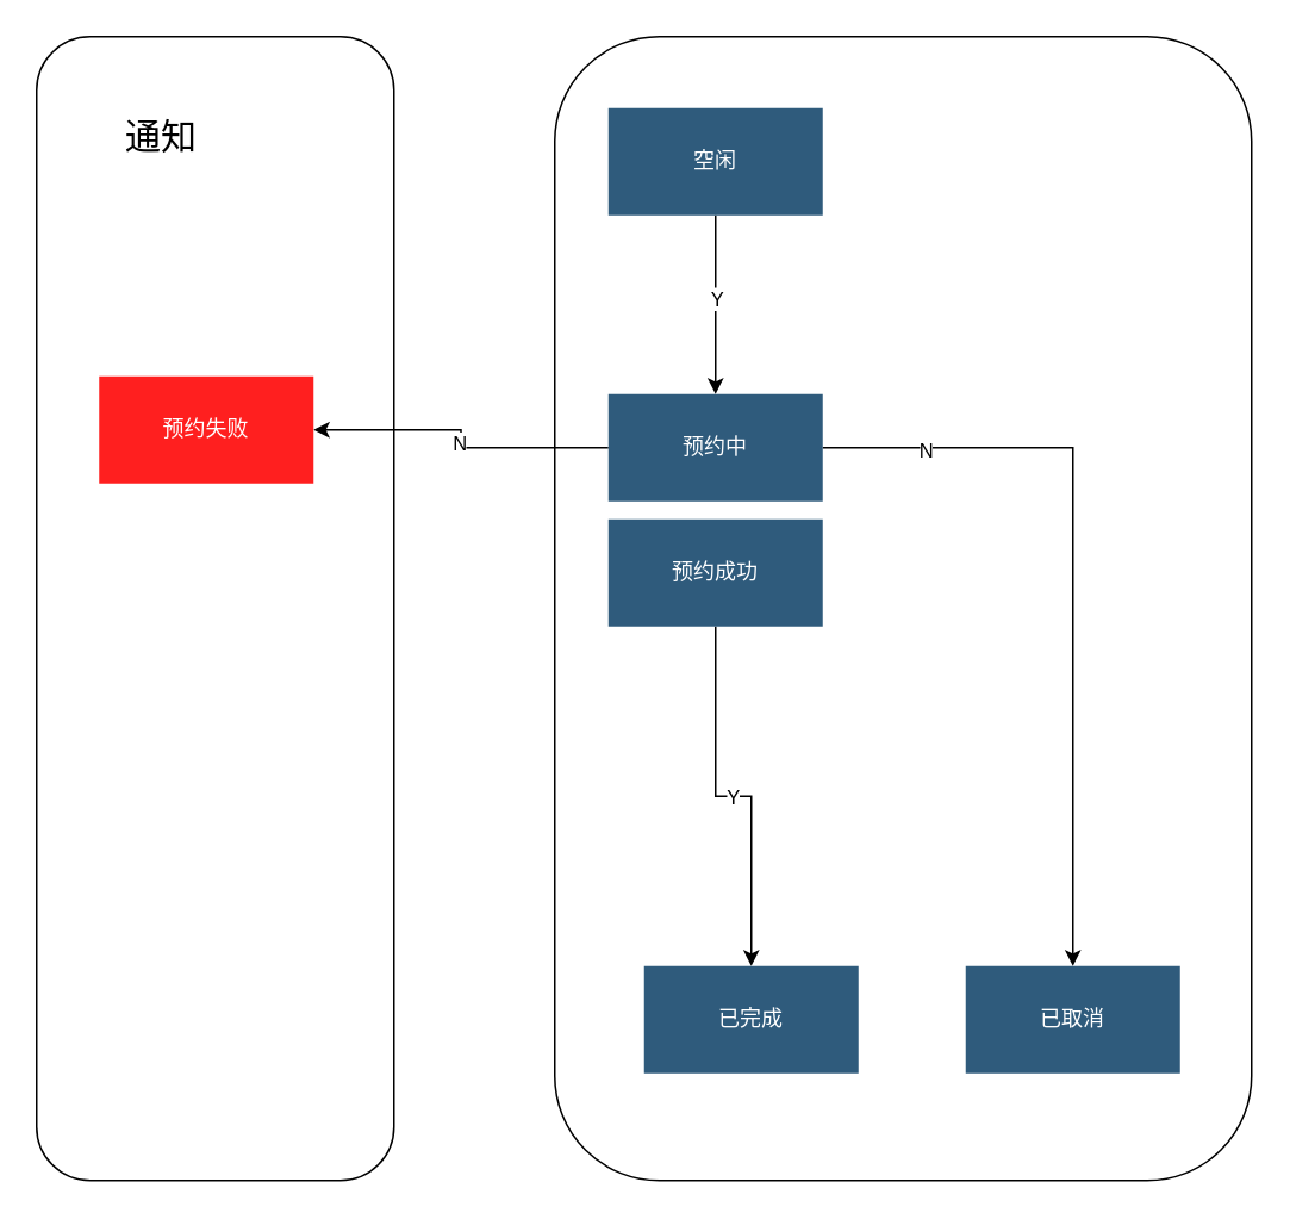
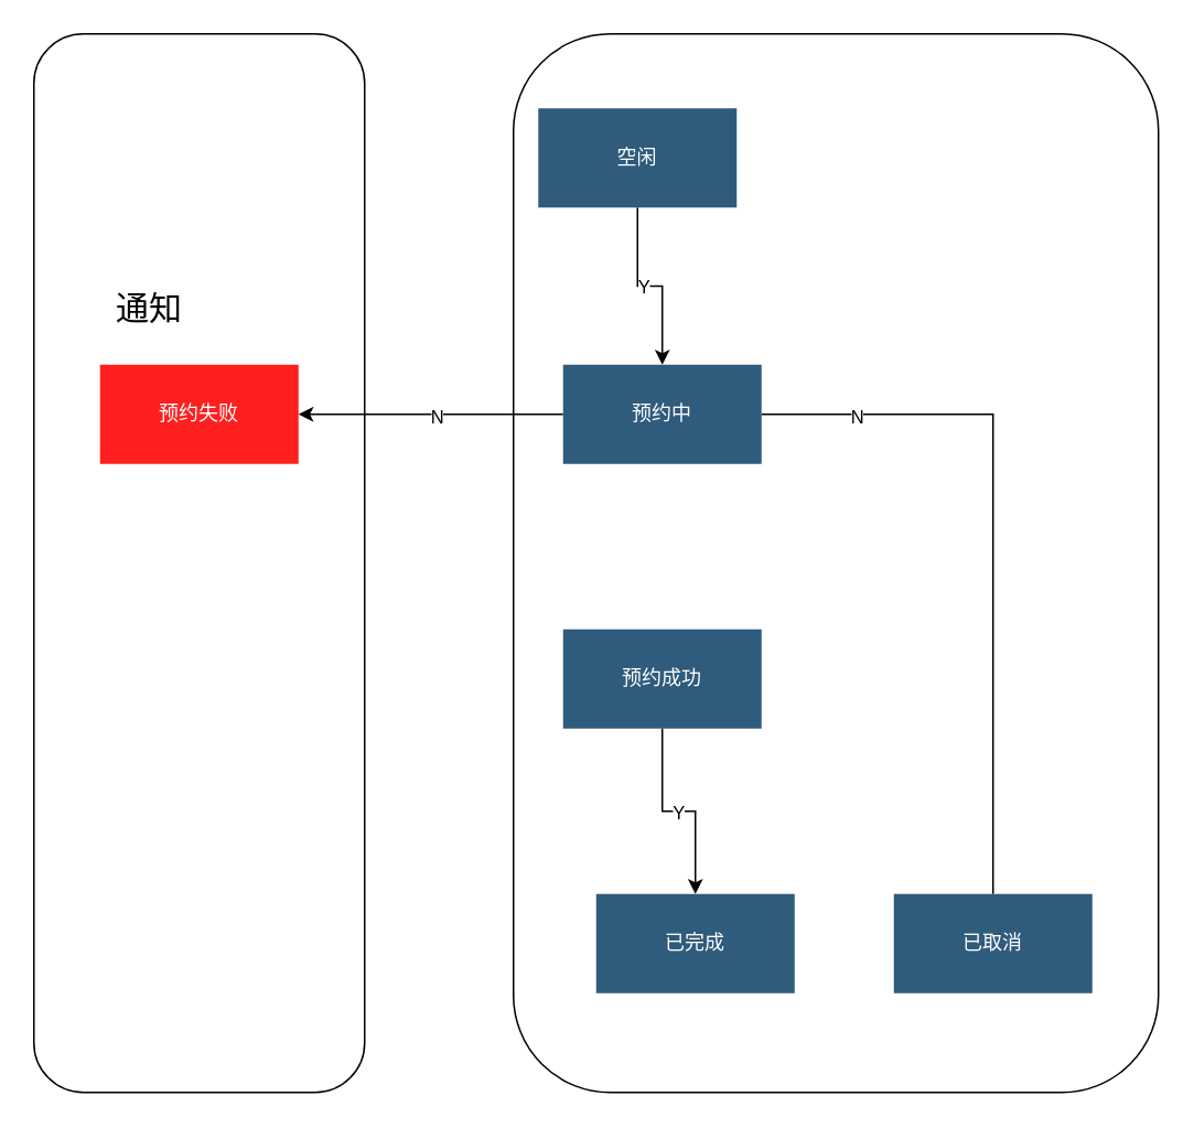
  <mxCell id="0" />
  <mxCell id="1" parent="0" />
  <mxCell id="2" style="edgeStyle=orthogonalEdgeStyle;rounded=0;orthogonalLoop=1;jettySize=auto;html=1;exitX=0.5;exitY=1;exitDx=0;exitDy=0;entryX=0.5;entryY=0;entryDx=0;entryDy=0;" edge="1" parent="1" source="4" target="9"><mxGeometry relative="1" as="geometry" /></mxCell>
  <mxCell id="3" value="Y" style="edgeLabel;html=1;align=center;verticalAlign=middle;resizable=0;points=[];" vertex="1" connectable="0" parent="2"><mxGeometry x="-0.08" relative="1" as="geometry"><mxPoint as="offset" /></mxGeometry></mxCell>
- <mxCell id="4" value="空闲" style="whiteSpace=wrap;shadow=0;fontColor=#FFFFFF;fontFamily=Helvetica;fontStyle=0;html=1;fontSize=12;plain-purple;strokeColor=none;fillColor=#2f5b7c;gradientColor=none;spacing=6;verticalAlign=middle;" vertex="1" parent="1"><mxGeometry x="340" y="60" width="120" height="60" as="geometry" /></mxCell>
+ <mxCell id="4" value="空闲" style="whiteSpace=wrap;shadow=0;fontColor=#FFFFFF;fontFamily=Helvetica;fontStyle=0;html=1;fontSize=12;plain-purple;strokeColor=none;fillColor=#2f5b7c;gradientColor=none;spacing=6;verticalAlign=middle;" vertex="1" parent="1"><mxGeometry x="325" y="65" width="120" height="60" as="geometry" /></mxCell>
  <mxCell id="5" value="" style="edgeStyle=orthogonalEdgeStyle;rounded=0;orthogonalLoop=1;jettySize=auto;html=1;" edge="1" parent="1" source="9" target="15"><mxGeometry relative="1" as="geometry" /></mxCell>
  <mxCell id="6" value="N" style="edgeLabel;html=1;align=center;verticalAlign=middle;resizable=0;points=[];" vertex="1" connectable="0" parent="5"><mxGeometry x="-0.033" y="1" relative="1" as="geometry"><mxPoint as="offset" /></mxGeometry></mxCell>
- <mxCell id="7" style="edgeStyle=orthogonalEdgeStyle;rounded=0;orthogonalLoop=1;jettySize=auto;html=1;exitX=1;exitY=0.5;exitDx=0;exitDy=0;" edge="1" parent="1" source="9" target="14"><mxGeometry relative="1" as="geometry" /></mxCell>
+ <mxCell id="7" style="edgeStyle=orthogonalEdgeStyle;rounded=0;orthogonalLoop=1;jettySize=auto;html=1;exitX=1;exitY=0.5;exitDx=0;exitDy=0;endArrow=none;" edge="1" parent="1" source="9" target="14"><mxGeometry relative="1" as="geometry" /></mxCell>
  <mxCell id="8" value="N" style="edgeLabel;html=1;align=center;verticalAlign=middle;resizable=0;points=[];" vertex="1" connectable="0" parent="7"><mxGeometry x="-0.733" y="-1" relative="1" as="geometry"><mxPoint as="offset" /></mxGeometry></mxCell>
  <mxCell id="9" value="预约中" style="whiteSpace=wrap;shadow=0;fontColor=#FFFFFF;fontFamily=Helvetica;fontStyle=0;html=1;fontSize=12;plain-purple;strokeColor=none;fillColor=#2f5b7c;gradientColor=none;spacing=6;verticalAlign=middle;" vertex="1" parent="1"><mxGeometry x="340" y="220" width="120" height="60" as="geometry" /></mxCell>
  <mxCell id="10" style="edgeStyle=orthogonalEdgeStyle;rounded=0;orthogonalLoop=1;jettySize=auto;html=1;exitX=0.5;exitY=1;exitDx=0;exitDy=0;entryX=0.5;entryY=0;entryDx=0;entryDy=0;" edge="1" parent="1" source="12" target="13"><mxGeometry relative="1" as="geometry" /></mxCell>
  <mxCell id="11" value="Y" style="edgeLabel;html=1;align=center;verticalAlign=middle;resizable=0;points=[];" vertex="1" connectable="0" parent="10"><mxGeometry x="-0.013" relative="1" as="geometry"><mxPoint as="offset" /></mxGeometry></mxCell>
- <mxCell id="12" value="预约成功" style="whiteSpace=wrap;shadow=0;fontColor=#FFFFFF;fontFamily=Helvetica;fontStyle=0;html=1;fontSize=12;plain-purple;strokeColor=none;fillColor=#2f5b7c;gradientColor=none;spacing=6;verticalAlign=middle;" vertex="1" parent="1"><mxGeometry x="340" y="290" width="120" height="60" as="geometry" /></mxCell>
+ <mxCell id="12" value="预约成功" style="whiteSpace=wrap;shadow=0;fontColor=#FFFFFF;fontFamily=Helvetica;fontStyle=0;html=1;fontSize=12;plain-purple;strokeColor=none;fillColor=#2f5b7c;gradientColor=none;spacing=6;verticalAlign=middle;" vertex="1" parent="1"><mxGeometry x="340" y="380" width="120" height="60" as="geometry" /></mxCell>
  <mxCell id="13" value="已完成" style="whiteSpace=wrap;shadow=0;fontColor=#FFFFFF;fontFamily=Helvetica;fontStyle=0;html=1;fontSize=12;plain-purple;strokeColor=none;fillColor=#2f5b7c;gradientColor=none;spacing=6;verticalAlign=middle;" vertex="1" parent="1"><mxGeometry x="360" y="540" width="120" height="60" as="geometry" /></mxCell>
  <mxCell id="14" value="已取消" style="whiteSpace=wrap;shadow=0;fontColor=#FFFFFF;fontFamily=Helvetica;fontStyle=0;html=1;fontSize=12;plain-purple;strokeColor=none;fillColor=#2f5b7c;gradientColor=none;spacing=6;verticalAlign=middle;" vertex="1" parent="1"><mxGeometry x="540" y="540" width="120" height="60" as="geometry" /></mxCell>
- <mxCell id="15" value="预约失败" style="whiteSpace=wrap;html=1;fillColor=#ff1f1f;strokeColor=none;fontColor=#FFFFFF;shadow=0;fontStyle=0;gradientColor=none;spacing=6;" vertex="1" parent="1"><mxGeometry x="55" y="210" width="120" height="60" as="geometry" /></mxCell>
+ <mxCell id="15" value="预约失败" style="whiteSpace=wrap;html=1;fillColor=#ff1f1f;strokeColor=none;fontColor=#FFFFFF;shadow=0;fontStyle=0;gradientColor=none;spacing=6;" vertex="1" parent="1"><mxGeometry x="60" y="220" width="120" height="60" as="geometry" /></mxCell>
  <mxCell id="16" value="" style="rounded=1;whiteSpace=wrap;html=1;fillColor=none;" vertex="1" parent="1"><mxGeometry x="310" y="20" width="390" height="640" as="geometry" /></mxCell>
  <mxCell id="17" value="" style="rounded=1;whiteSpace=wrap;html=1;fillColor=none;" vertex="1" parent="1"><mxGeometry x="20" y="20" width="200" height="640" as="geometry" /></mxCell>
- <mxCell id="18" value="通知" style="text;html=1;align=center;verticalAlign=middle;whiteSpace=wrap;rounded=0;fontSize=20;" vertex="1" parent="1"><mxGeometry x="60" y="60" width="60" height="30" as="geometry" /></mxCell>
+ <mxCell id="18" value="通知" style="text;html=1;align=center;verticalAlign=middle;whiteSpace=wrap;rounded=0;fontSize=20;" vertex="1" parent="1"><mxGeometry x="60" y="170" width="60" height="30" as="geometry" /></mxCell>
